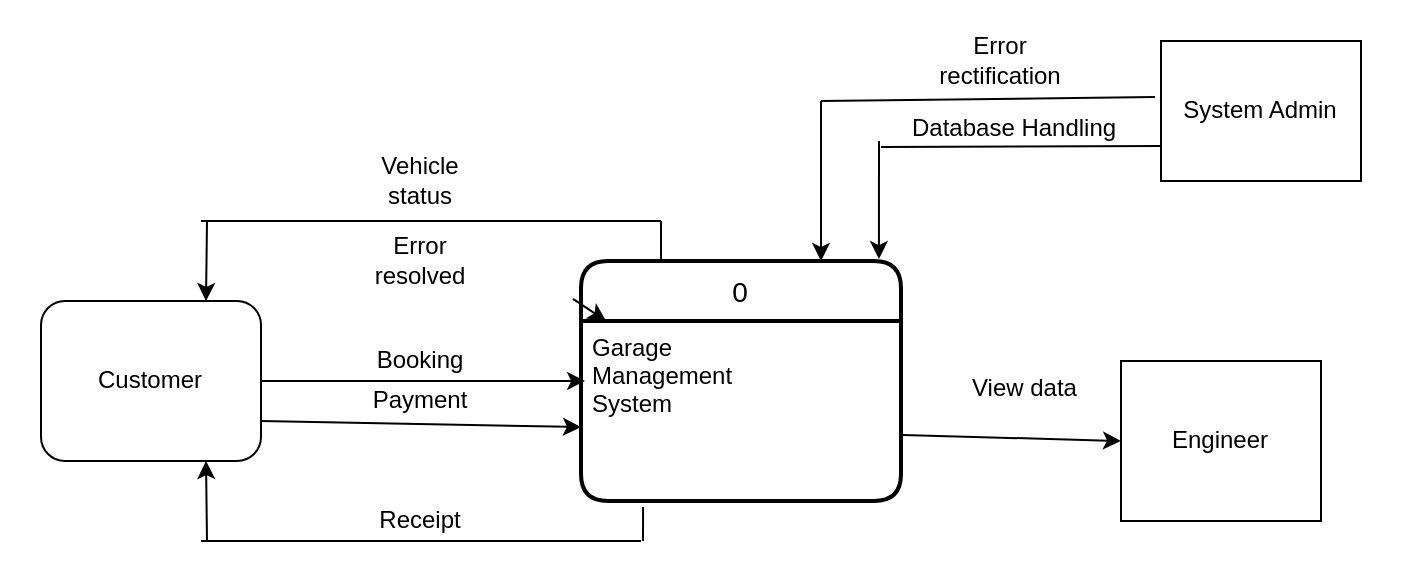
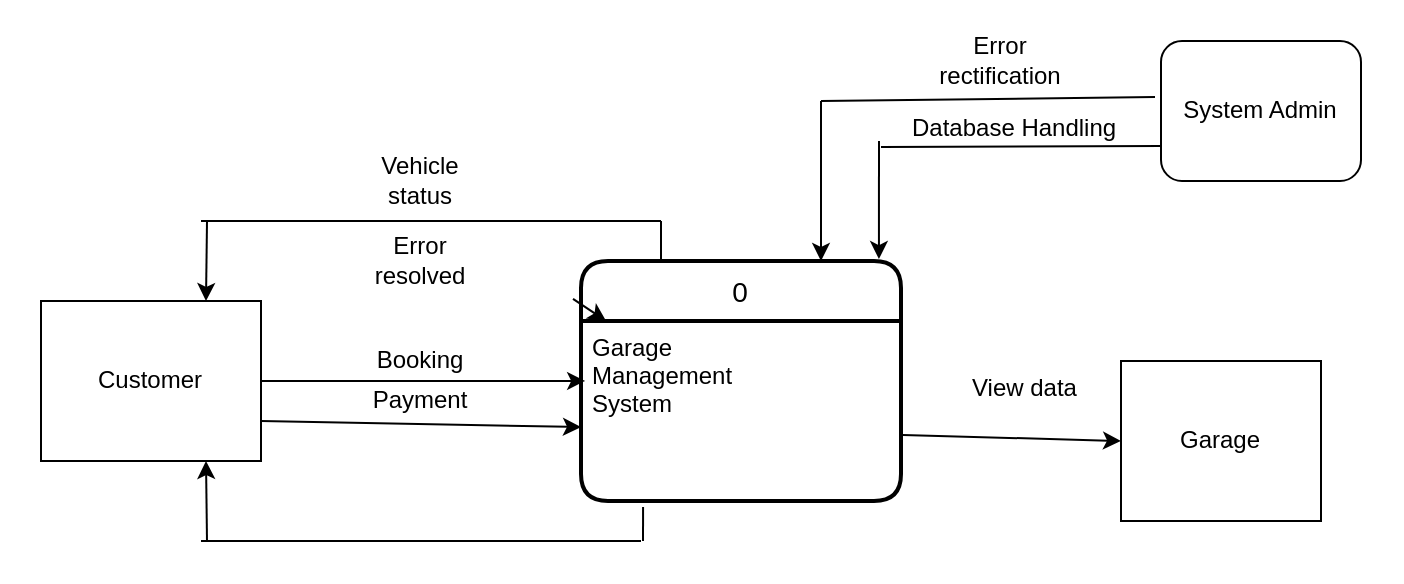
  <mxCell id="0" />
  <mxCell id="1" parent="0" />
- <mxCell id="2" value="Customer" style="whiteSpace=wrap;html=1;align=center;rounded=1;" parent="1" vertex="1"><mxGeometry x="20" y="150" width="110" height="80" as="geometry" /></mxCell>
- <mxCell id="3" value="Engineer" style="whiteSpace=wrap;html=1;align=center;" parent="1" vertex="1"><mxGeometry x="560" y="180" width="100" height="80" as="geometry" /></mxCell>
+ <mxCell id="2" value="Customer" style="whiteSpace=wrap;html=1;align=center;" parent="1" vertex="1"><mxGeometry x="20" y="150" width="110" height="80" as="geometry" /></mxCell>
+ <mxCell id="3" value="Garage" style="whiteSpace=wrap;html=1;align=center;" parent="1" vertex="1"><mxGeometry x="560" y="180" width="100" height="80" as="geometry" /></mxCell>
  <mxCell id="4" value="0" style="swimlane;childLayout=stackLayout;horizontal=1;startSize=30;horizontalStack=0;rounded=1;fontSize=14;fontStyle=0;strokeWidth=2;resizeParent=0;resizeLast=1;shadow=0;dashed=0;align=center;" parent="1" vertex="1"><mxGeometry x="290" y="130" width="160" height="120" as="geometry" /></mxCell>
  <mxCell id="5" value="Garage &#10;Management&#10;System" style="align=left;strokeColor=none;fillColor=none;spacingLeft=4;fontSize=12;verticalAlign=top;resizable=0;rotatable=0;part=1;" parent="4" vertex="1"><mxGeometry y="30" width="160" height="90" as="geometry" /></mxCell>
  <mxCell id="6" value="" style="endArrow=classic;html=1;exitX=1;exitY=0.5;exitDx=0;exitDy=0;entryX=0.013;entryY=0.333;entryDx=0;entryDy=0;entryPerimeter=0;" parent="1" source="2" target="5" edge="1"><mxGeometry width="50" height="50" relative="1" as="geometry"><mxPoint x="360" y="360" as="sourcePoint" /><mxPoint x="410" y="310" as="targetPoint" /></mxGeometry></mxCell>
  <mxCell id="7" value="" style="endArrow=classic;html=1;exitX=1;exitY=0.75;exitDx=0;exitDy=0;entryX=0;entryY=0.589;entryDx=0;entryDy=0;entryPerimeter=0;" parent="1" source="2" target="5" edge="1"><mxGeometry width="50" height="50" relative="1" as="geometry"><mxPoint x="360" y="360" as="sourcePoint" /><mxPoint x="281" y="214" as="targetPoint" /></mxGeometry></mxCell>
  <mxCell id="8" value="Booking" style="text;html=1;strokeColor=none;fillColor=none;align=center;verticalAlign=middle;whiteSpace=wrap;rounded=0;" parent="1" vertex="1"><mxGeometry x="190" y="170" width="40" height="20" as="geometry" /></mxCell>
  <mxCell id="9" value="Payment" style="text;html=1;strokeColor=none;fillColor=none;align=center;verticalAlign=middle;whiteSpace=wrap;rounded=0;" parent="1" vertex="1"><mxGeometry x="190" y="190" width="40" height="20" as="geometry" /></mxCell>
  <mxCell id="10" value="" style="endArrow=classic;html=1;entryX=0.75;entryY=1;entryDx=0;entryDy=0;" parent="1" target="2" edge="1"><mxGeometry width="50" height="50" relative="1" as="geometry"><mxPoint x="103" y="270" as="sourcePoint" /><mxPoint x="410" y="310" as="targetPoint" /></mxGeometry></mxCell>
  <mxCell id="11" value="" style="endArrow=none;html=1;" parent="1" edge="1"><mxGeometry width="50" height="50" relative="1" as="geometry"><mxPoint x="100" y="270" as="sourcePoint" /><mxPoint x="320" y="270" as="targetPoint" /></mxGeometry></mxCell>
  <mxCell id="12" value="" style="endArrow=none;html=1;entryX=0.194;entryY=1.033;entryDx=0;entryDy=0;entryPerimeter=0;" parent="1" target="5" edge="1"><mxGeometry width="50" height="50" relative="1" as="geometry"><mxPoint x="321" y="270" as="sourcePoint" /><mxPoint x="410" y="310" as="targetPoint" /></mxGeometry></mxCell>
- <mxCell id="13" value="Receipt" style="text;html=1;strokeColor=none;fillColor=none;align=center;verticalAlign=middle;whiteSpace=wrap;rounded=0;" parent="1" vertex="1"><mxGeometry x="190" y="250" width="40" height="20" as="geometry" /></mxCell>
  <mxCell id="14" value="" style="endArrow=classic;html=1;entryX=0.75;entryY=0;entryDx=0;entryDy=0;" parent="1" target="2" edge="1"><mxGeometry width="50" height="50" relative="1" as="geometry"><mxPoint x="103" y="110" as="sourcePoint" /><mxPoint x="410" y="310" as="targetPoint" /></mxGeometry></mxCell>
  <mxCell id="15" value="" style="endArrow=none;html=1;" parent="1" edge="1"><mxGeometry width="50" height="50" relative="1" as="geometry"><mxPoint x="100" y="110" as="sourcePoint" /><mxPoint x="330" y="110" as="targetPoint" /></mxGeometry></mxCell>
  <mxCell id="16" value="" style="endArrow=none;html=1;" parent="1" edge="1"><mxGeometry width="50" height="50" relative="1" as="geometry"><mxPoint x="330" y="130" as="sourcePoint" /><mxPoint x="330" y="110" as="targetPoint" /></mxGeometry></mxCell>
  <mxCell id="17" value="Vehicle status" style="text;html=1;strokeColor=none;fillColor=none;align=center;verticalAlign=middle;whiteSpace=wrap;rounded=0;" parent="1" vertex="1"><mxGeometry x="190" y="80" width="40" height="20" as="geometry" /></mxCell>
- <mxCell id="18" value="System Admin" style="whiteSpace=wrap;html=1;align=center;" parent="1" vertex="1"><mxGeometry x="580" y="20" width="100" height="70" as="geometry" /></mxCell>
+ <mxCell id="18" value="System Admin" style="whiteSpace=wrap;html=1;align=center;rounded=1;" parent="1" vertex="1"><mxGeometry x="580" y="20" width="100" height="70" as="geometry" /></mxCell>
  <mxCell id="19" value="" style="endArrow=classic;html=1;entryX=0.75;entryY=0;entryDx=0;entryDy=0;" parent="1" target="4" edge="1"><mxGeometry width="50" height="50" relative="1" as="geometry"><mxPoint x="410" y="50" as="sourcePoint" /><mxPoint x="410" y="300" as="targetPoint" /></mxGeometry></mxCell>
  <mxCell id="20" value="" style="endArrow=none;html=1;exitX=-0.03;exitY=0.4;exitDx=0;exitDy=0;exitPerimeter=0;" parent="1" source="18" edge="1"><mxGeometry width="50" height="50" relative="1" as="geometry"><mxPoint x="360" y="350" as="sourcePoint" /><mxPoint x="410" y="50" as="targetPoint" /></mxGeometry></mxCell>
  <mxCell id="21" value="Error rectification" style="text;html=1;strokeColor=none;fillColor=none;align=center;verticalAlign=middle;whiteSpace=wrap;rounded=0;" parent="1" vertex="1"><mxGeometry x="480" y="20" width="40" height="20" as="geometry" /></mxCell>
  <mxCell id="22" value="" style="endArrow=none;html=1;entryX=0;entryY=0.75;entryDx=0;entryDy=0;" parent="1" target="18" edge="1"><mxGeometry width="50" height="50" relative="1" as="geometry"><mxPoint x="440" y="73" as="sourcePoint" /><mxPoint x="410" y="290" as="targetPoint" /></mxGeometry></mxCell>
  <mxCell id="23" value="" style="endArrow=classic;html=1;entryX=0.931;entryY=-0.008;entryDx=0;entryDy=0;entryPerimeter=0;" parent="1" target="4" edge="1"><mxGeometry width="50" height="50" relative="1" as="geometry"><mxPoint x="439" y="70" as="sourcePoint" /><mxPoint x="410" y="290" as="targetPoint" /></mxGeometry></mxCell>
  <mxCell id="24" value="" style="endArrow=classic;html=1;exitX=-0.025;exitY=0.158;exitDx=0;exitDy=0;exitPerimeter=0;" parent="1" source="4" target="5" edge="1"><mxGeometry width="50" height="50" relative="1" as="geometry"><mxPoint x="360" y="340" as="sourcePoint" /><mxPoint x="410" y="290" as="targetPoint" /></mxGeometry></mxCell>
  <mxCell id="25" value="Error resolved" style="text;html=1;strokeColor=none;fillColor=none;align=center;verticalAlign=middle;whiteSpace=wrap;rounded=0;" parent="1" vertex="1"><mxGeometry x="190" y="120" width="40" height="20" as="geometry" /></mxCell>
  <mxCell id="26" value="Database Handling" style="text;strokeColor=none;fillColor=none;spacingLeft=4;spacingRight=4;overflow=hidden;rotatable=0;points=[[0,0.5],[1,0.5]];portConstraint=eastwest;fontSize=12;" parent="1" vertex="1"><mxGeometry x="450" y="50" width="120" height="30" as="geometry" /></mxCell>
  <mxCell id="27" value="" style="endArrow=classic;html=1;exitX=1.006;exitY=0.633;exitDx=0;exitDy=0;exitPerimeter=0;entryX=0;entryY=0.5;entryDx=0;entryDy=0;" parent="1" source="5" target="3" edge="1"><mxGeometry width="50" height="50" relative="1" as="geometry"><mxPoint x="360" y="330" as="sourcePoint" /><mxPoint x="410" y="280" as="targetPoint" /></mxGeometry></mxCell>
  <mxCell id="28" value="View data" style="text;strokeColor=none;fillColor=none;spacingLeft=4;spacingRight=4;overflow=hidden;rotatable=0;points=[[0,0.5],[1,0.5]];portConstraint=eastwest;fontSize=12;" parent="1" vertex="1"><mxGeometry x="480" y="180" width="90" height="30" as="geometry" /></mxCell>
